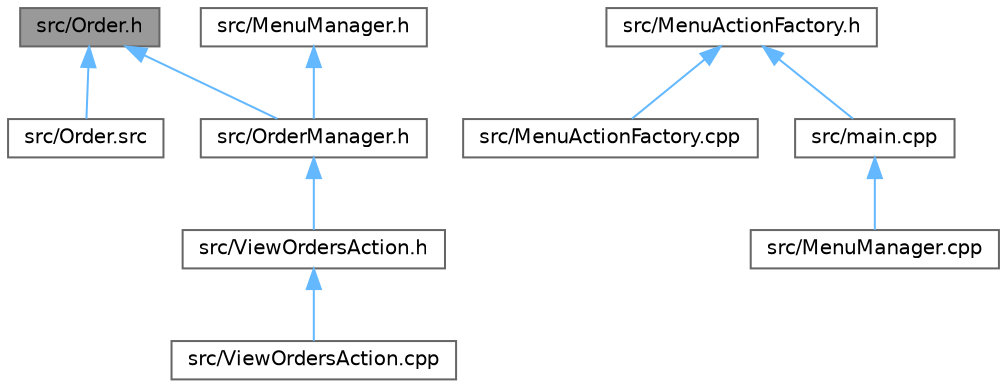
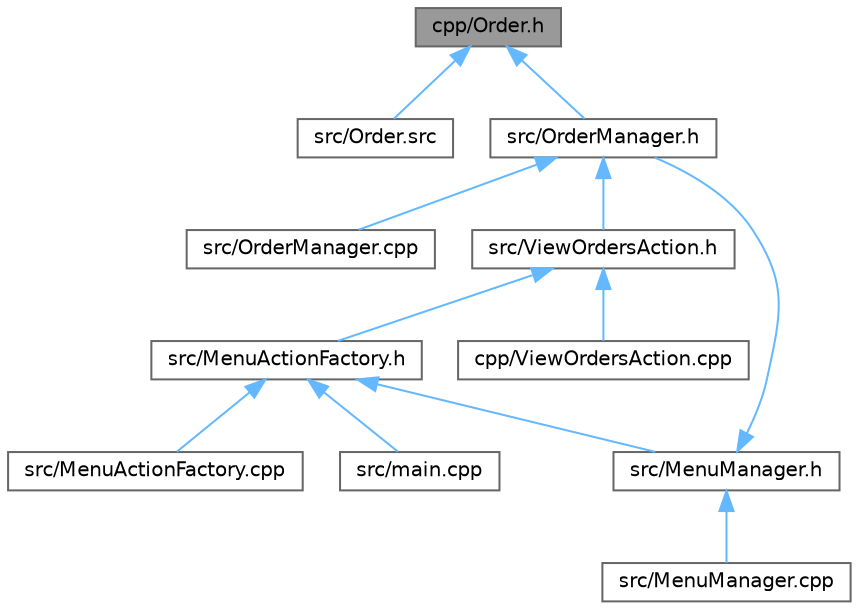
  digraph {
    node [color=grey40 fillcolor=white fontname=Helvetica fontsize=10 shape=box style=filled]
    edge [color=steelblue1 dir=back fontname=Helvetica fontsize=10 labelfontname=Helvetica labelfontsize=10 style=solid]
-   n1 [color=gray40 fillcolor=grey60 fontcolor=black height=0.2 label="src/Order.h" width=0.4]
+   n1 [color=gray40 fillcolor=grey60 fontcolor=black height=0.2 label="cpp/Order.h" width=0.4]
    n2 [height=0.2 label="src/Order.src" width=0.4]
    n3 [height=0.2 label="src/OrderManager.h" width=0.4]
+   n4 [height=0.2 label="src/OrderManager.cpp" width=0.4]
    n5 [height=0.2 label="src/ViewOrdersAction.h" width=0.4]
    n6 [height=0.2 label="src/MenuManager.h" width=0.4]
    n7 [height=0.2 label="src/MenuManager.cpp" width=0.4]
    n8 [height=0.2 label="src/MenuActionFactory.h" width=0.4]
-   n9 [height=0.2 label="src/ViewOrdersAction.cpp" width=0.4]
+   n9 [height=0.2 label="cpp/ViewOrdersAction.cpp" width=0.4]
    n10 [height=0.2 label="src/MenuActionFactory.cpp" width=0.4]
    n11 [height=0.2 label="src/main.cpp" width=0.4]
    n1 -> n2
    n1 -> n3
+   n3 -> n4
    n3 -> n5
+   n5 -> n8
    n5 -> n9
    n6 -> n3
-   n11 -> n7
+   n6 -> n7
+   n8 -> n6
    n8 -> n10
    n8 -> n11
  }
